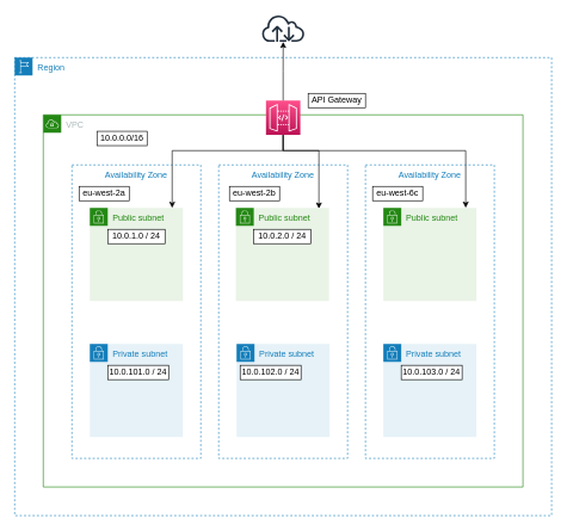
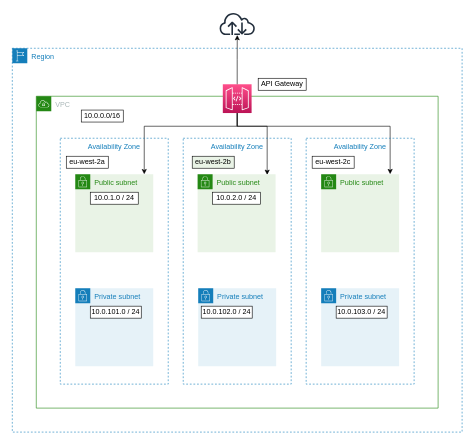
  <mxCell id="0" />
  <mxCell id="1" parent="0" />
  <mxCell id="2" value="Region" style="points=[[0,0],[0.25,0],[0.5,0],[0.75,0],[1,0],[1,0.25],[1,0.5],[1,0.75],[1,1],[0.75,1],[0.5,1],[0.25,1],[0,1],[0,0.75],[0,0.5],[0,0.25]];outlineConnect=0;gradientColor=none;html=1;whiteSpace=wrap;fontSize=12;fontStyle=0;container=1;pointerEvents=0;collapsible=0;recursiveResize=0;shape=mxgraph.aws4.group;grIcon=mxgraph.aws4.group_region;strokeColor=#147EBA;fillColor=none;verticalAlign=top;align=left;spacingLeft=30;fontColor=#147EBA;dashed=1;" vertex="1" parent="1"><mxGeometry x="20" y="80" width="750" height="640" as="geometry" /></mxCell>
  <mxCell id="3" value="API Gateway" style="whiteSpace=wrap;html=1;" vertex="1" parent="2"><mxGeometry x="410" y="50" width="80" height="20" as="geometry" /></mxCell>
  <mxCell id="4" value="VPC" style="points=[[0,0],[0.25,0],[0.5,0],[0.75,0],[1,0],[1,0.25],[1,0.5],[1,0.75],[1,1],[0.75,1],[0.5,1],[0.25,1],[0,1],[0,0.75],[0,0.5],[0,0.25]];outlineConnect=0;gradientColor=none;html=1;whiteSpace=wrap;fontSize=12;fontStyle=0;container=1;pointerEvents=0;collapsible=0;recursiveResize=0;shape=mxgraph.aws4.group;grIcon=mxgraph.aws4.group_vpc;strokeColor=#248814;fillColor=none;verticalAlign=top;align=left;spacingLeft=30;fontColor=#AAB7B8;dashed=0;" vertex="1" parent="1"><mxGeometry x="60" y="160" width="670" height="520" as="geometry" /></mxCell>
  <mxCell id="5" value="" style="edgeStyle=orthogonalEdgeStyle;rounded=0;orthogonalLoop=1;jettySize=auto;html=1;" edge="1" parent="4" source="8" target="15"><mxGeometry relative="1" as="geometry"><Array as="points"><mxPoint x="335" y="50" /><mxPoint x="180" y="50" /></Array></mxGeometry></mxCell>
  <mxCell id="6" value="" style="edgeStyle=orthogonalEdgeStyle;rounded=0;orthogonalLoop=1;jettySize=auto;html=1;entryX=0.892;entryY=0.008;entryDx=0;entryDy=0;entryPerimeter=0;" edge="1" parent="4" source="8" target="17"><mxGeometry relative="1" as="geometry"><Array as="points"><mxPoint x="335" y="50" /><mxPoint x="385" y="50" /></Array></mxGeometry></mxCell>
  <mxCell id="7" style="edgeStyle=orthogonalEdgeStyle;rounded=0;orthogonalLoop=1;jettySize=auto;html=1;entryX=0.778;entryY=0.146;entryDx=0;entryDy=0;entryPerimeter=0;" edge="1" parent="4" source="8" target="10"><mxGeometry relative="1" as="geometry"><Array as="points"><mxPoint x="335" y="50" /><mxPoint x="590" y="50" /></Array></mxGeometry></mxCell>
  <mxCell id="8" value="" style="sketch=0;points=[[0,0,0],[0.25,0,0],[0.5,0,0],[0.75,0,0],[1,0,0],[0,1,0],[0.25,1,0],[0.5,1,0],[0.75,1,0],[1,1,0],[0,0.25,0],[0,0.5,0],[0,0.75,0],[1,0.25,0],[1,0.5,0],[1,0.75,0]];outlineConnect=0;fontColor=#232F3E;gradientColor=#FF4F8B;gradientDirection=north;fillColor=#BC1356;strokeColor=#ffffff;dashed=0;verticalLabelPosition=bottom;verticalAlign=top;align=center;html=1;fontSize=12;fontStyle=0;aspect=fixed;shape=mxgraph.aws4.resourceIcon;resIcon=mxgraph.aws4.api_gateway;" vertex="1" parent="4"><mxGeometry x="311.01" y="-20" width="48" height="48" as="geometry" /></mxCell>
  <mxCell id="9" value="Availability Zone" style="fillColor=none;strokeColor=#147EBA;dashed=1;verticalAlign=top;fontStyle=0;fontColor=#147EBA;" vertex="1" parent="4"><mxGeometry x="40" y="70" width="180" height="410" as="geometry" /></mxCell>
  <mxCell id="10" value="Availability Zone" style="fillColor=none;strokeColor=#147EBA;dashed=1;verticalAlign=top;fontStyle=0;fontColor=#147EBA;" vertex="1" parent="4"><mxGeometry x="450" y="70" width="180" height="410" as="geometry" /></mxCell>
  <mxCell id="11" value="Availability Zone" style="fillColor=none;strokeColor=#147EBA;dashed=1;verticalAlign=top;fontStyle=0;fontColor=#147EBA;" vertex="1" parent="4"><mxGeometry x="245" y="70" width="180" height="410" as="geometry" /></mxCell>
  <mxCell id="12" value="eu-west-2a" style="whiteSpace=wrap;html=1;" vertex="1" parent="4"><mxGeometry x="50" y="100" width="70" height="20" as="geometry" /></mxCell>
- <mxCell id="13" value="eu-west-2b" style="whiteSpace=wrap;html=1;" vertex="1" parent="4"><mxGeometry x="260" y="100" width="70" height="20" as="geometry" /></mxCell>
- <mxCell id="14" value="eu-west-6c" style="whiteSpace=wrap;html=1;" vertex="1" parent="4"><mxGeometry x="460" y="100" width="70" height="20" as="geometry" /></mxCell>
+ <mxCell id="13" value="eu-west-2b" style="whiteSpace=wrap;html=1;fillColor=#e9f3e6;" vertex="1" parent="4"><mxGeometry x="260" y="100" width="70" height="20" as="geometry" /></mxCell>
+ <mxCell id="14" value="eu-west-2c" style="whiteSpace=wrap;html=1;" vertex="1" parent="4"><mxGeometry x="460" y="100" width="70" height="20" as="geometry" /></mxCell>
  <mxCell id="15" value="Public subnet" style="points=[[0,0],[0.25,0],[0.5,0],[0.75,0],[1,0],[1,0.25],[1,0.5],[1,0.75],[1,1],[0.75,1],[0.5,1],[0.25,1],[0,1],[0,0.75],[0,0.5],[0,0.25]];outlineConnect=0;gradientColor=none;html=1;whiteSpace=wrap;fontSize=12;fontStyle=0;container=1;pointerEvents=0;collapsible=0;recursiveResize=0;shape=mxgraph.aws4.group;grIcon=mxgraph.aws4.group_security_group;grStroke=0;strokeColor=#248814;fillColor=#E9F3E6;verticalAlign=top;align=left;spacingLeft=30;fontColor=#248814;dashed=0;" vertex="1" parent="4"><mxGeometry x="65" y="130" width="130" height="130" as="geometry" /></mxCell>
  <mxCell id="16" value="10.0.1.0 / 24" style="whiteSpace=wrap;html=1;" vertex="1" parent="15"><mxGeometry x="25" y="30" width="80" height="20" as="geometry" /></mxCell>
  <mxCell id="17" value="Public subnet" style="points=[[0,0],[0.25,0],[0.5,0],[0.75,0],[1,0],[1,0.25],[1,0.5],[1,0.75],[1,1],[0.75,1],[0.5,1],[0.25,1],[0,1],[0,0.75],[0,0.5],[0,0.25]];outlineConnect=0;gradientColor=none;html=1;whiteSpace=wrap;fontSize=12;fontStyle=0;container=1;pointerEvents=0;collapsible=0;recursiveResize=0;shape=mxgraph.aws4.group;grIcon=mxgraph.aws4.group_security_group;grStroke=0;strokeColor=#248814;fillColor=#E9F3E6;verticalAlign=top;align=left;spacingLeft=30;fontColor=#248814;dashed=0;" vertex="1" parent="4"><mxGeometry x="269" y="130" width="130" height="130" as="geometry" /></mxCell>
  <mxCell id="18" value="10.0.2.0 / 24" style="whiteSpace=wrap;html=1;" vertex="1" parent="17"><mxGeometry x="25" y="30" width="80" height="20" as="geometry" /></mxCell>
  <mxCell id="19" value="Public subnet" style="points=[[0,0],[0.25,0],[0.5,0],[0.75,0],[1,0],[1,0.25],[1,0.5],[1,0.75],[1,1],[0.75,1],[0.5,1],[0.25,1],[0,1],[0,0.75],[0,0.5],[0,0.25]];outlineConnect=0;gradientColor=none;html=1;whiteSpace=wrap;fontSize=12;fontStyle=0;container=1;pointerEvents=0;collapsible=0;recursiveResize=0;shape=mxgraph.aws4.group;grIcon=mxgraph.aws4.group_security_group;grStroke=0;strokeColor=#248814;fillColor=#E9F3E6;verticalAlign=top;align=left;spacingLeft=30;fontColor=#248814;dashed=0;" vertex="1" parent="4"><mxGeometry x="475" y="130" width="130" height="130" as="geometry" /></mxCell>
  <mxCell id="20" value="Private subnet" style="points=[[0,0],[0.25,0],[0.5,0],[0.75,0],[1,0],[1,0.25],[1,0.5],[1,0.75],[1,1],[0.75,1],[0.5,1],[0.25,1],[0,1],[0,0.75],[0,0.5],[0,0.25]];outlineConnect=0;gradientColor=none;html=1;whiteSpace=wrap;fontSize=12;fontStyle=0;container=1;pointerEvents=0;collapsible=0;recursiveResize=0;shape=mxgraph.aws4.group;grIcon=mxgraph.aws4.group_security_group;grStroke=0;strokeColor=#147EBA;fillColor=#E6F2F8;verticalAlign=top;align=left;spacingLeft=30;fontColor=#147EBA;dashed=0;" vertex="1" parent="4"><mxGeometry x="65" y="320" width="130" height="130" as="geometry" /></mxCell>
  <mxCell id="21" value="10.0.101.0 / 24" style="whiteSpace=wrap;html=1;" vertex="1" parent="20"><mxGeometry x="25" y="30" width="85" height="20" as="geometry" /></mxCell>
  <mxCell id="22" value="Private subnet" style="points=[[0,0],[0.25,0],[0.5,0],[0.75,0],[1,0],[1,0.25],[1,0.5],[1,0.75],[1,1],[0.75,1],[0.5,1],[0.25,1],[0,1],[0,0.75],[0,0.5],[0,0.25]];outlineConnect=0;gradientColor=none;html=1;whiteSpace=wrap;fontSize=12;fontStyle=0;container=1;pointerEvents=0;collapsible=0;recursiveResize=0;shape=mxgraph.aws4.group;grIcon=mxgraph.aws4.group_security_group;grStroke=0;strokeColor=#147EBA;fillColor=#E6F2F8;verticalAlign=top;align=left;spacingLeft=30;fontColor=#147EBA;dashed=0;" vertex="1" parent="4"><mxGeometry x="270" y="320" width="130" height="130" as="geometry" /></mxCell>
  <mxCell id="23" value="10.0.102.0 / 24" style="whiteSpace=wrap;html=1;" vertex="1" parent="22"><mxGeometry x="5.01" y="30" width="84.99" height="20" as="geometry" /></mxCell>
  <mxCell id="24" value="Private subnet" style="points=[[0,0],[0.25,0],[0.5,0],[0.75,0],[1,0],[1,0.25],[1,0.5],[1,0.75],[1,1],[0.75,1],[0.5,1],[0.25,1],[0,1],[0,0.75],[0,0.5],[0,0.25]];outlineConnect=0;gradientColor=none;html=1;whiteSpace=wrap;fontSize=12;fontStyle=0;container=1;pointerEvents=0;collapsible=0;recursiveResize=0;shape=mxgraph.aws4.group;grIcon=mxgraph.aws4.group_security_group;grStroke=0;strokeColor=#147EBA;fillColor=#E6F2F8;verticalAlign=top;align=left;spacingLeft=30;fontColor=#147EBA;dashed=0;" vertex="1" parent="4"><mxGeometry x="475" y="320" width="130" height="130" as="geometry" /></mxCell>
  <mxCell id="25" value="10.0.103.0 / 24" style="whiteSpace=wrap;html=1;" vertex="1" parent="24"><mxGeometry x="25" y="30" width="85" height="20" as="geometry" /></mxCell>
  <mxCell id="26" value="10.0.0.0/16" style="whiteSpace=wrap;html=1;" vertex="1" parent="4"><mxGeometry x="75" y="23" width="70" height="20" as="geometry" /></mxCell>
  <mxCell id="27" value="" style="sketch=0;outlineConnect=0;fontColor=#232F3E;gradientColor=none;fillColor=#232F3D;strokeColor=none;dashed=0;verticalLabelPosition=bottom;verticalAlign=top;align=center;html=1;fontSize=12;fontStyle=0;aspect=fixed;pointerEvents=1;shape=mxgraph.aws4.internet;" vertex="1" parent="1"><mxGeometry x="364.13" y="20" width="61.75" height="38" as="geometry" /></mxCell>
  <mxCell id="28" value="" style="edgeStyle=orthogonalEdgeStyle;rounded=0;orthogonalLoop=1;jettySize=auto;html=1;" edge="1" parent="1" source="8" target="27"><mxGeometry relative="1" as="geometry" /></mxCell>
